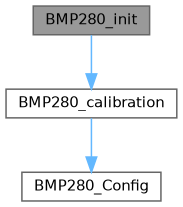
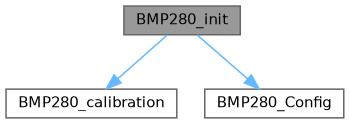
  digraph {
    rankdir=TB
    node [color=grey40 fillcolor=white fontname=Helvetica fontsize=10 shape=box style=filled]
    edge [color=steelblue1 fontname=Helvetica fontsize=10 labelfontname=Helvetica labelfontsize=10 style=solid]
    n1 [color=gray40 fillcolor=grey60 fontcolor=black height=0.2 label=BMP280_init width=0.4]
    n2 [height=0.2 label=BMP280_calibration width=0.4]
    n3 [height=0.2 label=BMP280_Config width=0.4]
    n1 -> n2
-   n2 -> n3
+   n1 -> n3
  }
